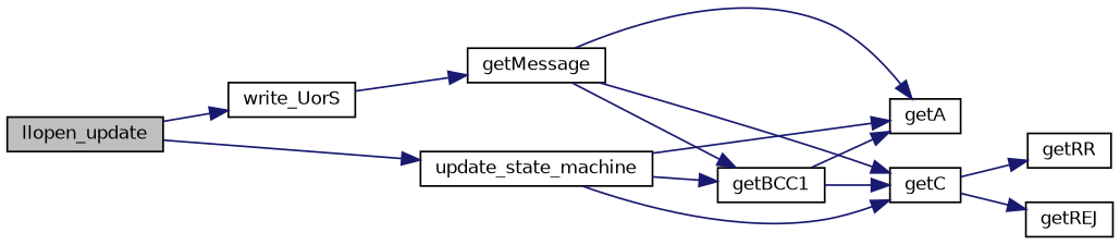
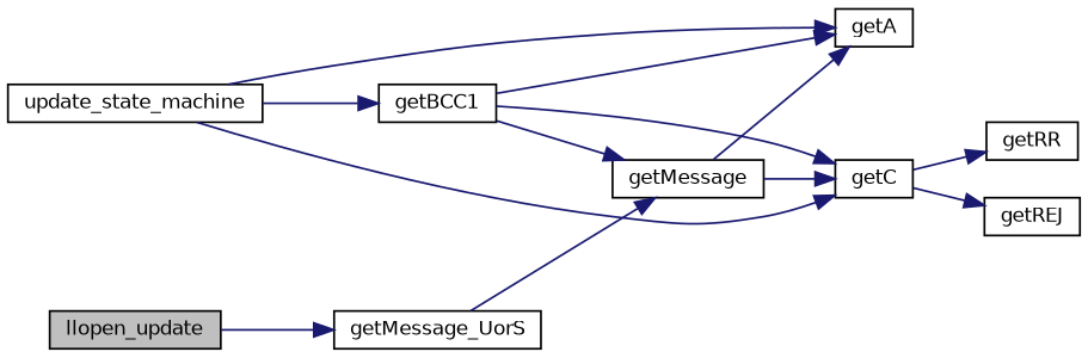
  digraph {
    rankdir=LR
    node [color=black fillcolor=white fontname=Helvetica fontsize=10 shape=record style=filled]
    edge [color=midnightblue fontname=Helvetica fontsize=10 labelfontname=Helvetica labelfontsize=10 style=solid]
    n1 [fillcolor=grey75 fontcolor=black height=0.2 label=llopen_update width=0.4]
    n2 [height=0.2 label=update_state_machine width=0.4]
-   n3 [height=0.2 label=write_UorS width=0.4]
+   n3 [height=0.2 label=getMessage_UorS width=0.4]
    n4 [height=0.2 label=getA width=0.4]
    n5 [height=0.2 label=getC width=0.4]
    n6 [height=0.2 label=getBCC1 width=0.4]
    n7 [height=0.2 label=getMessage width=0.4]
    n8 [height=0.2 label=getRR width=0.4]
    n9 [height=0.2 label=getREJ width=0.4]
-   n1 -> n2
    n1 -> n3
    n2 -> n4
    n2 -> n5
    n2 -> n6
    n3 -> n7
    n5 -> n8
    n5 -> n9
    n6 -> n4
    n6 -> n5
    n7 -> n4
    n7 -> n5
-   n7 -> n6
+   n6 -> n7
  }
